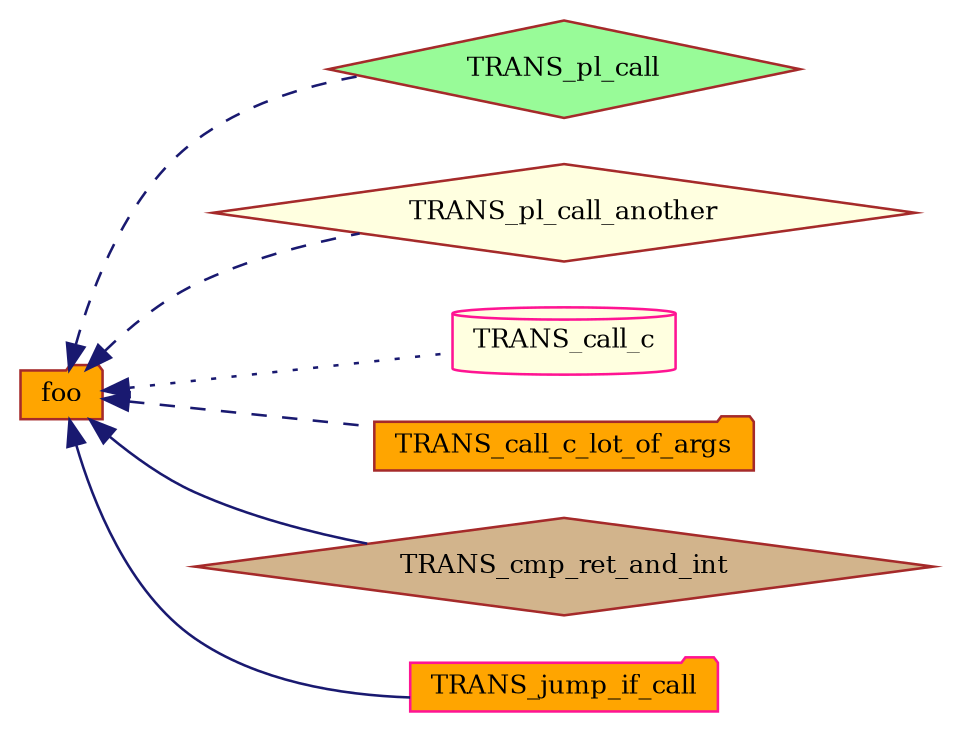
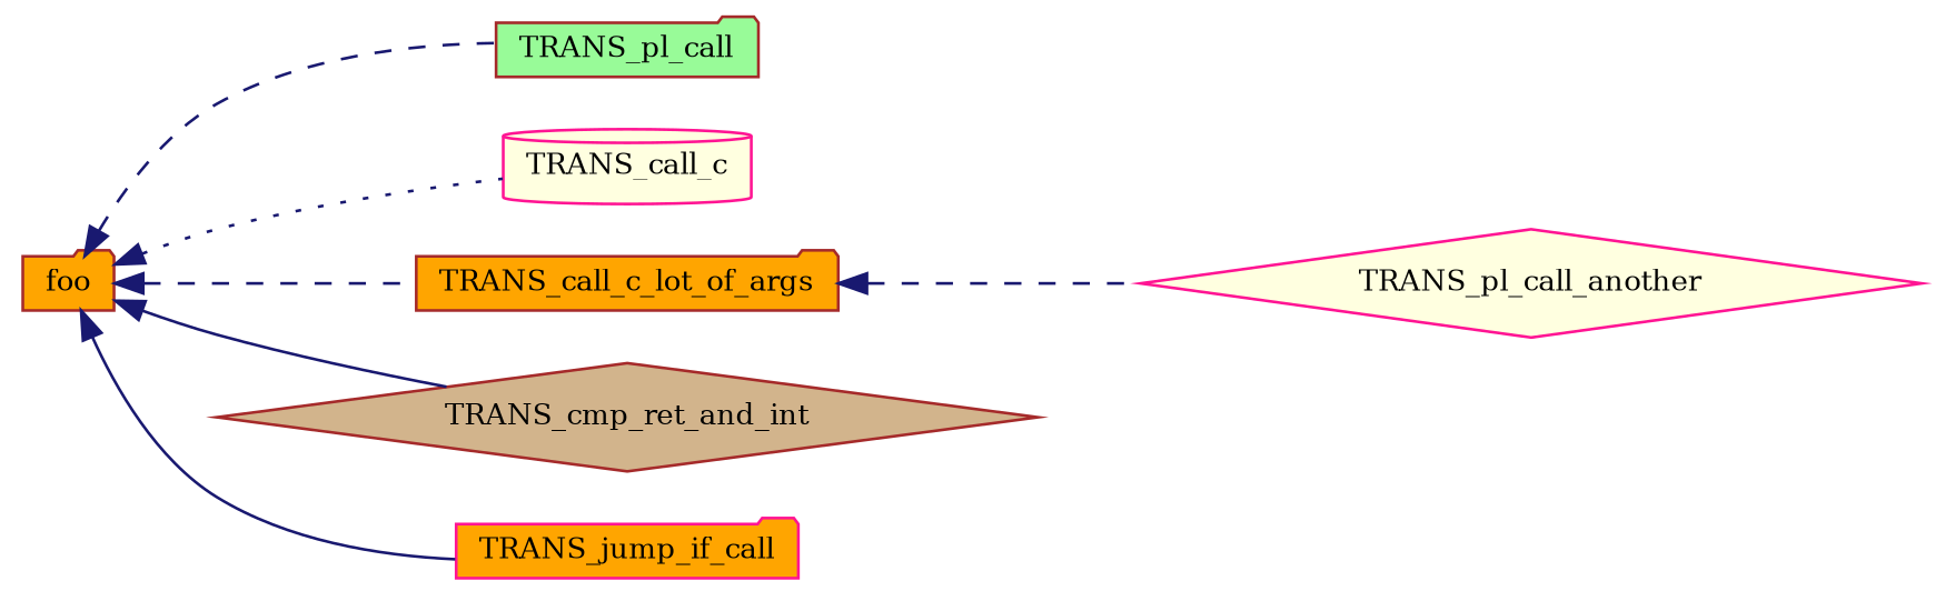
  digraph {
    fontname="DejaVu Serif"
    rankdir=LR
    node [color=brown fillcolor=orange fontname="DejaVu Serif" fontsize=10 shape=folder style=filled]
    edge [color=midnightblue dir=back fontname="DejaVu Serif" fontsize=10 labelfontname=Helvetica labelfontsize=10 style=dashed]
    n1 [fontcolor=black height=0.2 label=foo width=0.4]
-   n2 [fillcolor=palegreen height=0.2 label=TRANS_pl_call shape=diamond width=0.4]
-   n3 [fillcolor=lightyellow height=0.2 label=TRANS_pl_call_another shape=diamond width=0.4]
+   n2 [fillcolor=palegreen height=0.2 label=TRANS_pl_call width=0.4]
+   n3 [color=deeppink fillcolor=lightyellow height=0.2 label=TRANS_pl_call_another shape=diamond width=0.4]
    n4 [color=deeppink fillcolor=lightyellow height=0.2 label=TRANS_call_c shape=cylinder width=0.4]
    n5 [height=0.2 label=TRANS_call_c_lot_of_args width=0.4]
    n6 [fillcolor=tan height=0.2 label=TRANS_cmp_ret_and_int shape=diamond width=0.4]
    n7 [color=deeppink height=0.2 label=TRANS_jump_if_call width=0.4]
    n1 -> n2
-   n1 -> n3
+   n5 -> n3
    n1 -> n4 [style=dotted]
    n1 -> n5
    n1 -> n6 [style=solid]
    n1 -> n7 [style=solid]
  }
